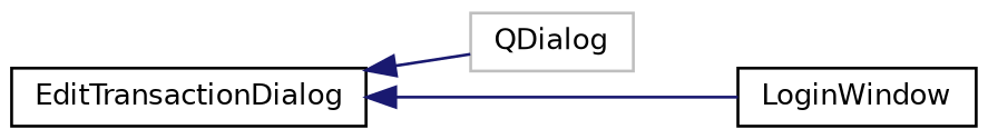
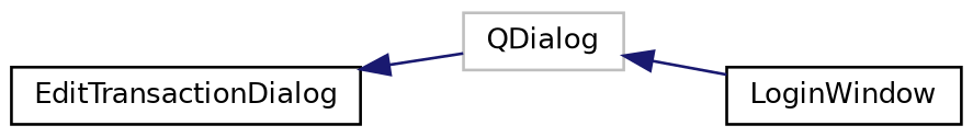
  digraph {
    rankdir=LR
    node [color=black fontname=Helvetica fontsize=10 shape=record]
    edge [color=midnightblue dir=back fontname=Helvetica fontsize=10 labelfontname=Helvetica labelfontsize=10 style=solid]
    n1 [color=grey75 height=0.2 label=QDialog width=0.4]
    n2 [height=0.2 label=LoginWindow width=0.4]
    n3 [height=0.2 label=EditTransactionDialog width=0.4]
-   n3 -> n2
+   n1 -> n2
    n3 -> n1
  }
